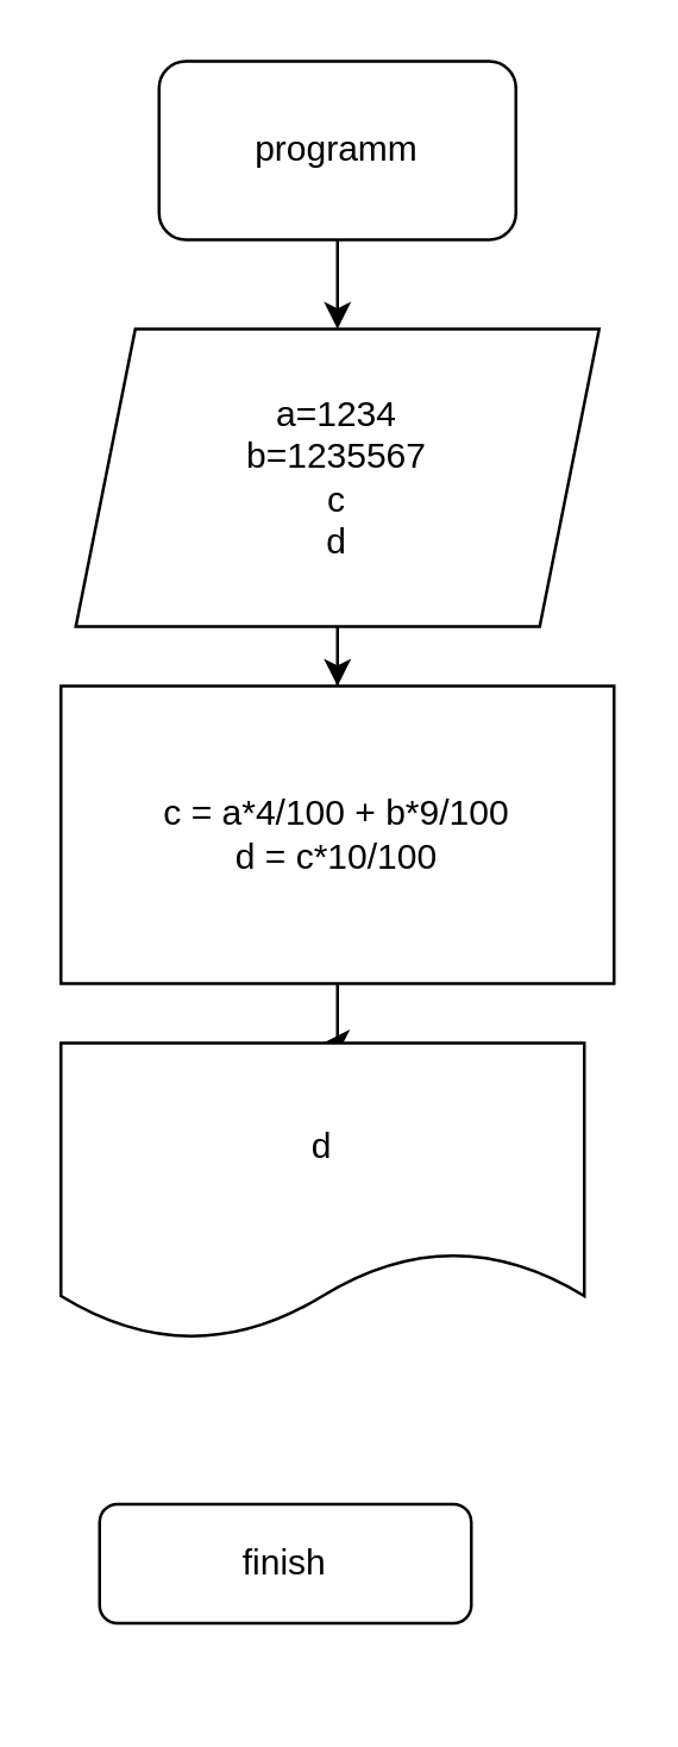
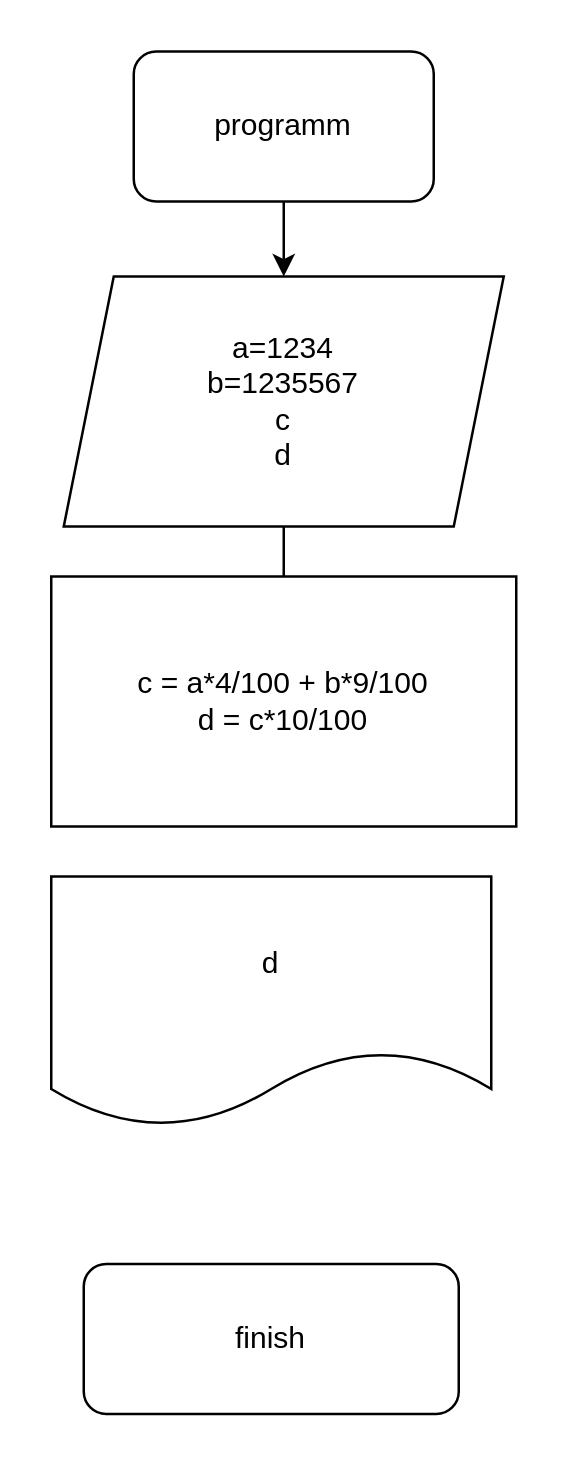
  <mxCell id="0" />
  <mxCell id="1" parent="0" />
  <mxCell id="2" value="" style="edgeStyle=orthogonalEdgeStyle;rounded=0;orthogonalLoop=1;jettySize=auto;html=1;" edge="1" parent="1" source="3" target="5"><mxGeometry relative="1" as="geometry" /></mxCell>
  <mxCell id="3" value="programm" style="rounded=1;whiteSpace=wrap;html=1;" vertex="1" parent="1"><mxGeometry x="53" y="20" width="120" height="60" as="geometry" /></mxCell>
- <mxCell id="4" value="" style="edgeStyle=orthogonalEdgeStyle;rounded=0;orthogonalLoop=1;jettySize=auto;html=1;" edge="1" parent="1" source="5" target="7"><mxGeometry relative="1" as="geometry" /></mxCell>
+ <mxCell id="4" value="" style="edgeStyle=orthogonalEdgeStyle;rounded=0;orthogonalLoop=1;jettySize=auto;html=1;endArrow=none;" edge="1" parent="1" source="5" target="7"><mxGeometry relative="1" as="geometry" /></mxCell>
  <mxCell id="5" value="a=1234&lt;br&gt;b=1235567&lt;br&gt;c&lt;br&gt;d" style="shape=parallelogram;perimeter=parallelogramPerimeter;whiteSpace=wrap;html=1;fixedSize=1;" vertex="1" parent="1"><mxGeometry x="25" y="110" width="176" height="100" as="geometry" /></mxCell>
- <mxCell id="6" value="" style="edgeStyle=orthogonalEdgeStyle;rounded=0;orthogonalLoop=1;jettySize=auto;html=1;" edge="1" parent="1" source="7" target="8"><mxGeometry relative="1" as="geometry" /></mxCell>
  <mxCell id="7" value="c = a*4/100 + b*9/100&lt;br&gt;d = c*10/100" style="rounded=0;whiteSpace=wrap;html=1;" vertex="1" parent="1"><mxGeometry x="20" y="230" width="186" height="100" as="geometry" /></mxCell>
  <mxCell id="8" value="d" style="shape=document;whiteSpace=wrap;html=1;boundedLbl=1;" vertex="1" parent="1"><mxGeometry x="20" y="350" width="176" height="100" as="geometry" /></mxCell>
- <mxCell id="9" value="finish" style="rounded=1;whiteSpace=wrap;html=1;" vertex="1" parent="1"><mxGeometry x="33" y="505" width="125" height="40" as="geometry" /></mxCell>
+ <mxCell id="9" value="finish" style="rounded=1;whiteSpace=wrap;html=1;" vertex="1" parent="1"><mxGeometry x="33" y="505" width="150" height="60" as="geometry" /></mxCell>
